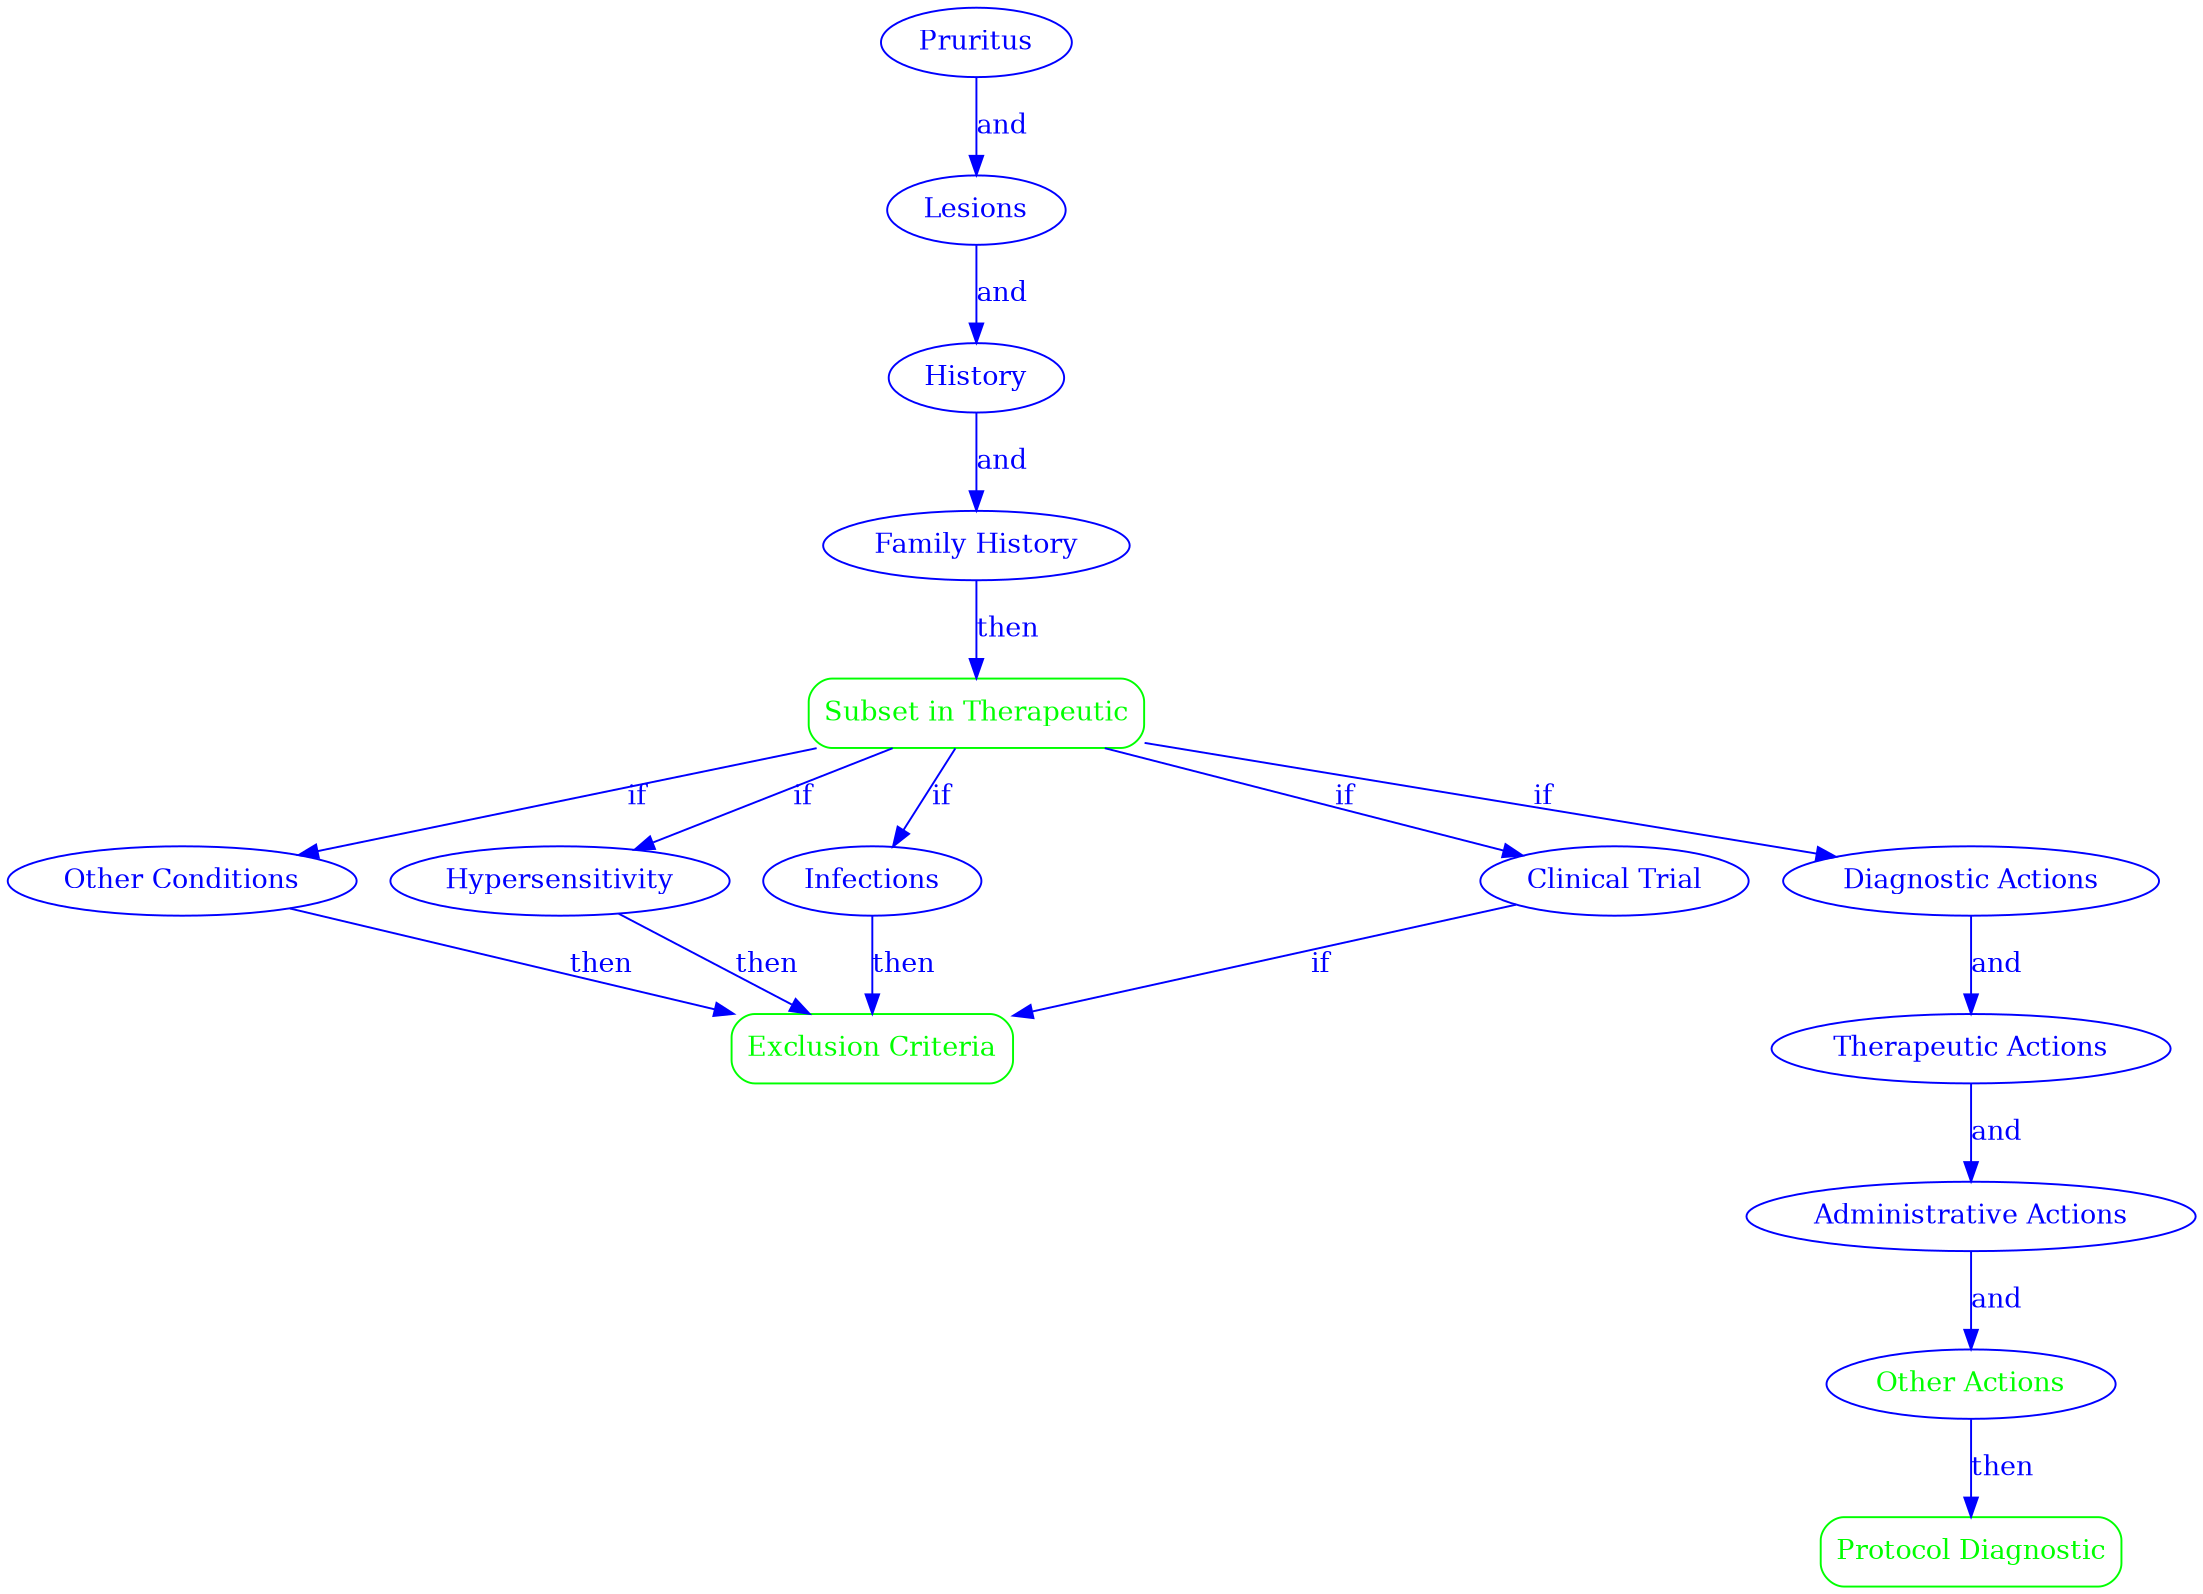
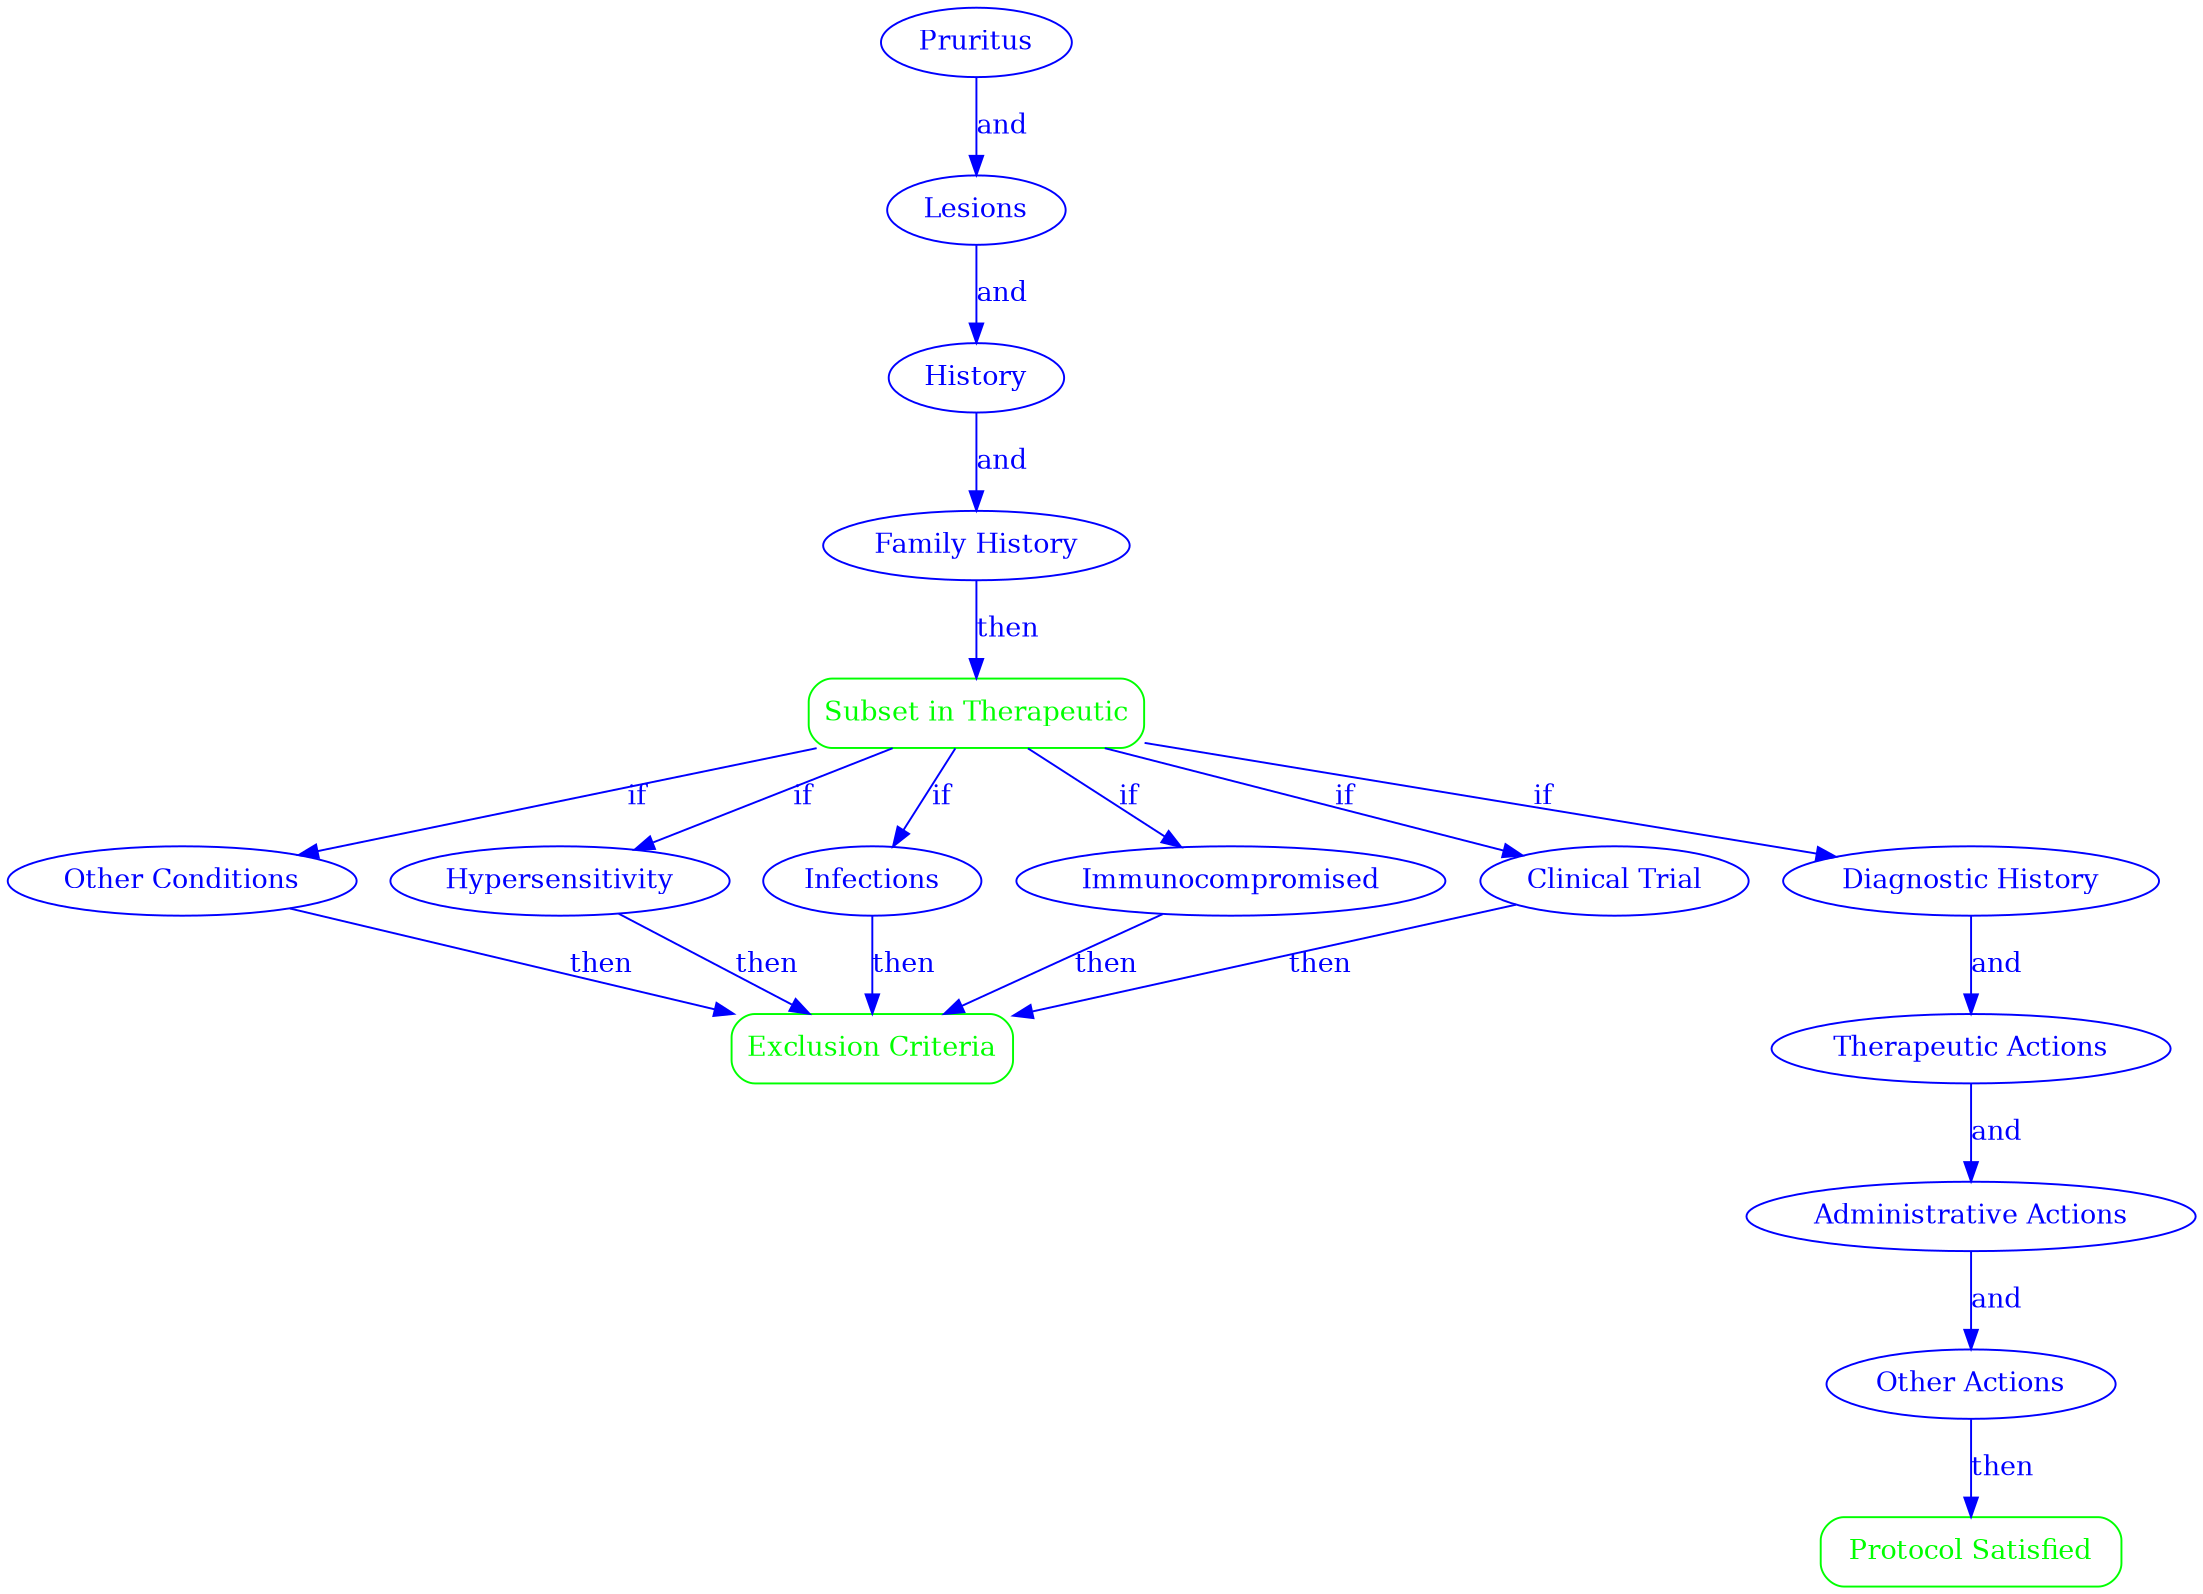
  digraph {
    rankdir=TB
    node [color=blue fontcolor=blue shape=ellipse]
    edge [color=blue fontcolor=blue]
    n1 [label=Pruritus]
    n2 [label=Lesions]
    n3 [color=green fontcolor=green label="Subset in Therapeutic" shape=box style=rounded]
    n4 [label="Other Conditions"]
    n5 [label=Hypersensitivity]
    n6 [label=Infections]
+   n7 [label=Immunocompromised]
    n8 [label="Clinical Trial"]
-   n9 [label="Diagnostic Actions"]
+   n9 [label="Diagnostic History"]
    n10 [color=green fontcolor=green label="Exclusion Criteria" shape=box style=rounded]
    n11 [label="Therapeutic Actions"]
-   n12 [color=green fontcolor=green label="Protocol Diagnostic" shape=box style=rounded]
+   n12 [color=green fontcolor=green label="Protocol Satisfied" shape=box style=rounded]
    n13 [label=History]
    n14 [label="Family History"]
    n15 [label="Administrative Actions"]
-   n16 [fontcolor=green label="Other Actions"]
+   n16 [label="Other Actions"]
    n1 -> n2 [label=and]
    n2 -> n13 [label=and]
    n3 -> n4 [label=if]
    n3 -> n5 [label=if]
    n3 -> n6 [label=if]
+   n3 -> n7 [label=if]
    n3 -> n8 [label=if]
    n3 -> n9 [label=if]
    n4 -> n10 [label=then]
    n5 -> n10 [label=then]
    n6 -> n10 [label=then]
-   n8 -> n10 [label=if]
+   n7 -> n10 [label=then]
+   n8 -> n10 [label=then]
    n9 -> n11 [label=and]
    n11 -> n15 [label=and]
    n13 -> n14 [label=and]
    n14 -> n3 [label=then]
    n15 -> n16 [label=and]
    n16 -> n12 [label=then]
  }
